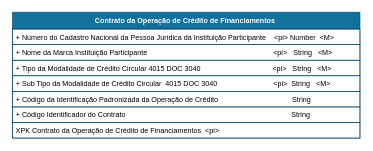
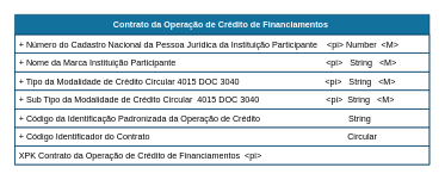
  <mxCell id="0" />
  <mxCell id="1" parent="0" />
  <mxCell id="2" value="Contrato da Operação de Crédito de Financiamentos " style="swimlane;fontStyle=1;childLayout=stackLayout;horizontal=1;startSize=28;horizontalStack=0;resizeParent=1;resizeParentMax=0;resizeLast=0;collapsible=1;marginBottom=0;rounded=0;shadow=0;comic=0;sketch=0;align=center;html=0;autosize=1;fillColor=#13719E;strokeColor=#003F66;fontColor=#FFFFFF;" parent="1" vertex="1"><mxGeometry x="20" y="20" width="580" height="210" as="geometry" /></mxCell>
  <mxCell id="3" value="+ Número do Cadastro Nacional da Pessoa Jurídica da Instituição Participante    &lt;pi&gt; Number  &lt;M&gt;  " style="text;fillColor=none;align=left;verticalAlign=top;spacingLeft=4;spacingRight=4;overflow=hidden;rotatable=0;points=[[0,0.5],[1,0.5]];portConstraint=eastwest;strokeColor=#003F66;" parent="2" vertex="1"><mxGeometry y="28" width="580" height="26" as="geometry" /></mxCell>
  <mxCell id="4" value="+ Nome da Marca Instituição Participante                                                               &lt;pi&gt;   String   &lt;M&gt;    " style="text;fillColor=none;align=left;verticalAlign=top;spacingLeft=4;spacingRight=4;overflow=hidden;rotatable=0;points=[[0,0.5],[1,0.5]];portConstraint=eastwest;strokeColor=#003F66;" parent="2" vertex="1"><mxGeometry y="54" width="580" height="26" as="geometry" /></mxCell>
  <mxCell id="5" value="+ Tipo da Modalidade de Crédito Circular 4015 DOC 3040                                    &lt;pi&gt;   String   &lt;M&gt; " style="text;fillColor=none;align=left;verticalAlign=top;spacingLeft=4;spacingRight=4;overflow=hidden;rotatable=0;points=[[0,0.5],[1,0.5]];portConstraint=eastwest;strokeColor=#003F66;" parent="2" vertex="1"><mxGeometry y="80" width="580" height="26" as="geometry" /></mxCell>
  <mxCell id="6" value="+ Sub Tipo da Modalidade de Crédito Circular  4015 DOC 3040                            &lt;pi&gt;  String   &lt;M&gt; " style="text;fillColor=none;align=left;verticalAlign=top;spacingLeft=4;spacingRight=4;overflow=hidden;rotatable=0;points=[[0,0.5],[1,0.5]];portConstraint=eastwest;strokeColor=#003F66;" parent="2" vertex="1"><mxGeometry y="106" width="580" height="26" as="geometry" /></mxCell>
  <mxCell id="7" value="+ Código da Identificação Padronizada da Operação de Crédito                                     String      " style="text;fillColor=none;align=left;verticalAlign=top;spacingLeft=4;spacingRight=4;overflow=hidden;rotatable=0;points=[[0,0.5],[1,0.5]];portConstraint=eastwest;strokeColor=#003F66;" parent="2" vertex="1"><mxGeometry y="132" width="580" height="26" as="geometry" /></mxCell>
- <mxCell id="8" value="+ Código Identificador do Contrato                                                                                   String  " style="text;fillColor=none;align=left;verticalAlign=top;spacingLeft=4;spacingRight=4;overflow=hidden;rotatable=0;points=[[0,0.5],[1,0.5]];portConstraint=eastwest;strokeColor=#003F66;" parent="2" vertex="1"><mxGeometry y="158" width="580" height="26" as="geometry" /></mxCell>
+ <mxCell id="8" value="+ Código Identificador do Contrato                                                                                   Circular  " style="text;fillColor=none;align=left;verticalAlign=top;spacingLeft=4;spacingRight=4;overflow=hidden;rotatable=0;points=[[0,0.5],[1,0.5]];portConstraint=eastwest;strokeColor=#003F66;" parent="2" vertex="1"><mxGeometry y="158" width="580" height="26" as="geometry" /></mxCell>
  <mxCell id="9" value="XPK Contrato da Operação de Crédito de Financiamentos  &lt;pi&gt;" style="text;fillColor=none;align=left;verticalAlign=top;spacingLeft=4;spacingRight=4;overflow=hidden;rotatable=0;points=[[0,0.5],[1,0.5]];portConstraint=eastwest;strokeColor=#003F66;" parent="2" vertex="1"><mxGeometry y="184" width="580" height="26" as="geometry" /></mxCell>
